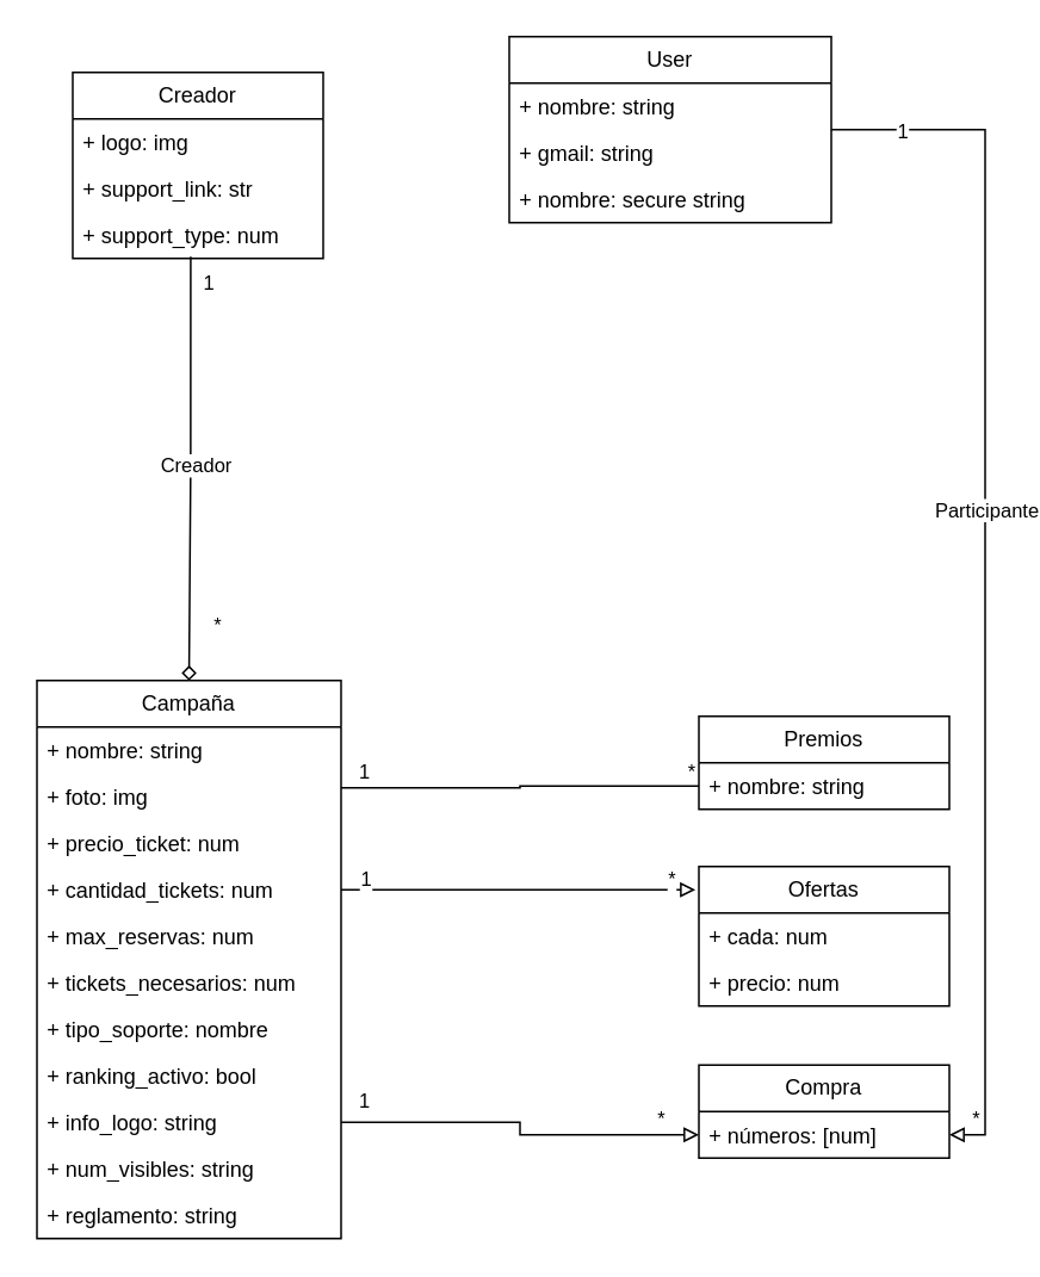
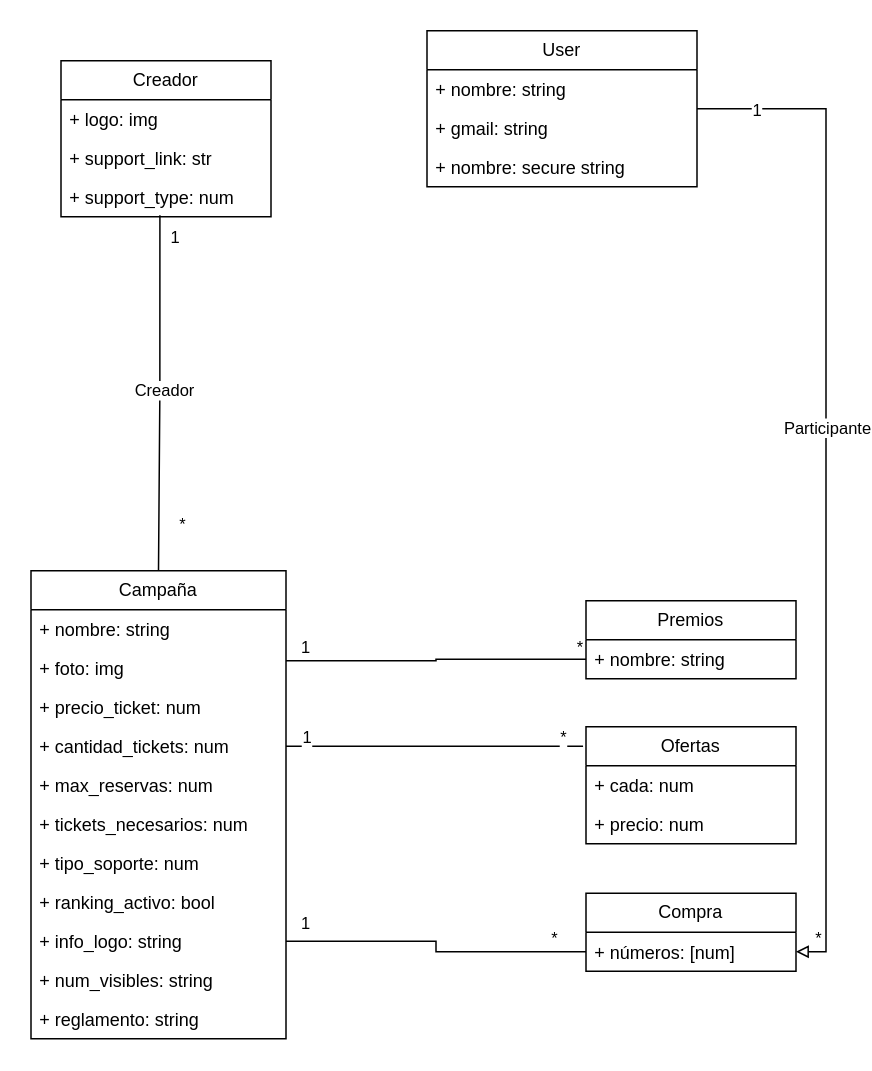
  <mxCell id="0" />
  <mxCell id="1" parent="0" />
- <mxCell id="2" style="edgeStyle=orthogonalEdgeStyle;rounded=0;orthogonalLoop=1;jettySize=auto;html=1;entryX=0.5;entryY=0;entryDx=0;entryDy=0;endArrow=diamond;endFill=0;exitX=0.471;exitY=0.962;exitDx=0;exitDy=0;exitPerimeter=0;" parent="1" source="41" target="10" edge="1"><mxGeometry relative="1" as="geometry" /></mxCell>
+ <mxCell id="2" style="edgeStyle=orthogonalEdgeStyle;rounded=0;orthogonalLoop=1;jettySize=auto;html=1;entryX=0.5;entryY=0;entryDx=0;entryDy=0;endArrow=none;endFill=0;exitX=0.471;exitY=0.962;exitDx=0;exitDy=0;exitPerimeter=0;" parent="1" source="41" target="10" edge="1"><mxGeometry relative="1" as="geometry" /></mxCell>
  <mxCell id="3" value="Creador" style="edgeLabel;html=1;align=center;verticalAlign=middle;resizable=0;points=[];" parent="2" vertex="1" connectable="0"><mxGeometry x="-0.024" y="3" relative="1" as="geometry"><mxPoint as="offset" /></mxGeometry></mxCell>
  <mxCell id="4" value="1" style="edgeLabel;html=1;align=center;verticalAlign=middle;resizable=0;points=[];" parent="2" vertex="1" connectable="0"><mxGeometry x="-0.879" relative="1" as="geometry"><mxPoint x="10" as="offset" /></mxGeometry></mxCell>
  <mxCell id="5" value="*" style="edgeLabel;html=1;align=center;verticalAlign=middle;resizable=0;points=[];" parent="2" vertex="1" connectable="0"><mxGeometry x="0.734" y="1" relative="1" as="geometry"><mxPoint x="14" as="offset" /></mxGeometry></mxCell>
  <mxCell id="6" value="User" style="swimlane;fontStyle=0;childLayout=stackLayout;horizontal=1;startSize=26;fillColor=none;horizontalStack=0;resizeParent=1;resizeParentMax=0;resizeLast=0;collapsible=1;marginBottom=0;whiteSpace=wrap;html=1;" parent="1" vertex="1"><mxGeometry x="284" y="20" width="180" height="104" as="geometry" /></mxCell>
  <mxCell id="7" value="+ nombre: string" style="text;strokeColor=none;fillColor=none;align=left;verticalAlign=top;spacingLeft=4;spacingRight=4;overflow=hidden;rotatable=0;points=[[0,0.5],[1,0.5]];portConstraint=eastwest;whiteSpace=wrap;html=1;" parent="6" vertex="1"><mxGeometry y="26" width="180" height="26" as="geometry" /></mxCell>
  <mxCell id="8" value="+ gmail: string" style="text;strokeColor=none;fillColor=none;align=left;verticalAlign=top;spacingLeft=4;spacingRight=4;overflow=hidden;rotatable=0;points=[[0,0.5],[1,0.5]];portConstraint=eastwest;whiteSpace=wrap;html=1;" parent="6" vertex="1"><mxGeometry y="52" width="180" height="26" as="geometry" /></mxCell>
  <mxCell id="9" value="+ nombre: secure string" style="text;strokeColor=none;fillColor=none;align=left;verticalAlign=top;spacingLeft=4;spacingRight=4;overflow=hidden;rotatable=0;points=[[0,0.5],[1,0.5]];portConstraint=eastwest;whiteSpace=wrap;html=1;" parent="6" vertex="1"><mxGeometry y="78" width="180" height="26" as="geometry" /></mxCell>
  <mxCell id="10" value="Campaña" style="swimlane;fontStyle=0;childLayout=stackLayout;horizontal=1;startSize=26;fillColor=none;horizontalStack=0;resizeParent=1;resizeParentMax=0;resizeLast=0;collapsible=1;marginBottom=0;whiteSpace=wrap;html=1;" parent="1" vertex="1"><mxGeometry x="20" y="380" width="170" height="312" as="geometry" /></mxCell>
  <mxCell id="11" value="+ nombre: string" style="text;strokeColor=none;fillColor=none;align=left;verticalAlign=top;spacingLeft=4;spacingRight=4;overflow=hidden;rotatable=0;points=[[0,0.5],[1,0.5]];portConstraint=eastwest;whiteSpace=wrap;html=1;" parent="10" vertex="1"><mxGeometry y="26" width="170" height="26" as="geometry" /></mxCell>
  <mxCell id="12" value="+ foto: img" style="text;strokeColor=none;fillColor=none;align=left;verticalAlign=top;spacingLeft=4;spacingRight=4;overflow=hidden;rotatable=0;points=[[0,0.5],[1,0.5]];portConstraint=eastwest;whiteSpace=wrap;html=1;" parent="10" vertex="1"><mxGeometry y="52" width="170" height="26" as="geometry" /></mxCell>
  <mxCell id="13" value="+ precio_ticket: num" style="text;strokeColor=none;fillColor=none;align=left;verticalAlign=top;spacingLeft=4;spacingRight=4;overflow=hidden;rotatable=0;points=[[0,0.5],[1,0.5]];portConstraint=eastwest;whiteSpace=wrap;html=1;" parent="10" vertex="1"><mxGeometry y="78" width="170" height="26" as="geometry" /></mxCell>
  <mxCell id="14" value="+ cantidad_tickets: num" style="text;strokeColor=none;fillColor=none;align=left;verticalAlign=top;spacingLeft=4;spacingRight=4;overflow=hidden;rotatable=0;points=[[0,0.5],[1,0.5]];portConstraint=eastwest;whiteSpace=wrap;html=1;" parent="10" vertex="1"><mxGeometry y="104" width="170" height="26" as="geometry" /></mxCell>
  <mxCell id="15" value="+ max_reservas: num" style="text;strokeColor=none;fillColor=none;align=left;verticalAlign=top;spacingLeft=4;spacingRight=4;overflow=hidden;rotatable=0;points=[[0,0.5],[1,0.5]];portConstraint=eastwest;whiteSpace=wrap;html=1;" parent="10" vertex="1"><mxGeometry y="130" width="170" height="26" as="geometry" /></mxCell>
  <mxCell id="16" value="+ tickets_necesarios: num" style="text;strokeColor=none;fillColor=none;align=left;verticalAlign=top;spacingLeft=4;spacingRight=4;overflow=hidden;rotatable=0;points=[[0,0.5],[1,0.5]];portConstraint=eastwest;whiteSpace=wrap;html=1;" parent="10" vertex="1"><mxGeometry y="156" width="170" height="26" as="geometry" /></mxCell>
- <mxCell id="17" value="+ tipo_soporte: nombre" style="text;strokeColor=none;fillColor=none;align=left;verticalAlign=top;spacingLeft=4;spacingRight=4;overflow=hidden;rotatable=0;points=[[0,0.5],[1,0.5]];portConstraint=eastwest;whiteSpace=wrap;html=1;" parent="10" vertex="1"><mxGeometry y="182" width="170" height="26" as="geometry" /></mxCell>
+ <mxCell id="17" value="+ tipo_soporte: num" style="text;strokeColor=none;fillColor=none;align=left;verticalAlign=top;spacingLeft=4;spacingRight=4;overflow=hidden;rotatable=0;points=[[0,0.5],[1,0.5]];portConstraint=eastwest;whiteSpace=wrap;html=1;" parent="10" vertex="1"><mxGeometry y="182" width="170" height="26" as="geometry" /></mxCell>
  <mxCell id="18" value="+ ranking_activo: bool" style="text;strokeColor=none;fillColor=none;align=left;verticalAlign=top;spacingLeft=4;spacingRight=4;overflow=hidden;rotatable=0;points=[[0,0.5],[1,0.5]];portConstraint=eastwest;whiteSpace=wrap;html=1;" parent="10" vertex="1"><mxGeometry y="208" width="170" height="26" as="geometry" /></mxCell>
  <mxCell id="19" value="+ info_logo: string" style="text;strokeColor=none;fillColor=none;align=left;verticalAlign=top;spacingLeft=4;spacingRight=4;overflow=hidden;rotatable=0;points=[[0,0.5],[1,0.5]];portConstraint=eastwest;whiteSpace=wrap;html=1;" parent="10" vertex="1"><mxGeometry y="234" width="170" height="26" as="geometry" /></mxCell>
  <mxCell id="20" value="+ num_visibles: string" style="text;strokeColor=none;fillColor=none;align=left;verticalAlign=top;spacingLeft=4;spacingRight=4;overflow=hidden;rotatable=0;points=[[0,0.5],[1,0.5]];portConstraint=eastwest;whiteSpace=wrap;html=1;" parent="10" vertex="1"><mxGeometry y="260" width="170" height="26" as="geometry" /></mxCell>
  <mxCell id="21" value="+ reglamento: string" style="text;strokeColor=none;fillColor=none;align=left;verticalAlign=top;spacingLeft=4;spacingRight=4;overflow=hidden;rotatable=0;points=[[0,0.5],[1,0.5]];portConstraint=eastwest;whiteSpace=wrap;html=1;" parent="10" vertex="1"><mxGeometry y="286" width="170" height="26" as="geometry" /></mxCell>
  <mxCell id="22" value="Premios" style="swimlane;fontStyle=0;childLayout=stackLayout;horizontal=1;startSize=26;fillColor=none;horizontalStack=0;resizeParent=1;resizeParentMax=0;resizeLast=0;collapsible=1;marginBottom=0;whiteSpace=wrap;html=1;" parent="1" vertex="1"><mxGeometry x="390" y="400" width="140" height="52" as="geometry" /></mxCell>
  <mxCell id="23" value="+ nombre: string" style="text;strokeColor=none;fillColor=none;align=left;verticalAlign=top;spacingLeft=4;spacingRight=4;overflow=hidden;rotatable=0;points=[[0,0.5],[1,0.5]];portConstraint=eastwest;whiteSpace=wrap;html=1;" parent="22" vertex="1"><mxGeometry y="26" width="140" height="26" as="geometry" /></mxCell>
  <mxCell id="24" style="edgeStyle=orthogonalEdgeStyle;rounded=0;orthogonalLoop=1;jettySize=auto;html=1;endArrow=none;endFill=0;" parent="1" source="12" edge="1"><mxGeometry relative="1" as="geometry"><mxPoint x="390" y="439" as="targetPoint" /><Array as="points"><mxPoint x="290" y="440" /><mxPoint x="290" y="439" /></Array></mxGeometry></mxCell>
  <mxCell id="25" value="1" style="edgeLabel;html=1;align=center;verticalAlign=middle;resizable=0;points=[];" parent="24" vertex="1" connectable="0"><mxGeometry x="-0.881" y="-1" relative="1" as="geometry"><mxPoint y="-11" as="offset" /></mxGeometry></mxCell>
  <mxCell id="26" value="*" style="edgeLabel;html=1;align=center;verticalAlign=middle;resizable=0;points=[];" parent="24" vertex="1" connectable="0"><mxGeometry x="0.95" y="1" relative="1" as="geometry"><mxPoint y="-8" as="offset" /></mxGeometry></mxCell>
  <mxCell id="27" value="Ofertas" style="swimlane;fontStyle=0;childLayout=stackLayout;horizontal=1;startSize=26;fillColor=none;horizontalStack=0;resizeParent=1;resizeParentMax=0;resizeLast=0;collapsible=1;marginBottom=0;whiteSpace=wrap;html=1;" parent="1" vertex="1"><mxGeometry x="390" y="484" width="140" height="78" as="geometry" /></mxCell>
  <mxCell id="28" value="+ cada: num" style="text;strokeColor=none;fillColor=none;align=left;verticalAlign=top;spacingLeft=4;spacingRight=4;overflow=hidden;rotatable=0;points=[[0,0.5],[1,0.5]];portConstraint=eastwest;whiteSpace=wrap;html=1;" parent="27" vertex="1"><mxGeometry y="26" width="140" height="26" as="geometry" /></mxCell>
  <mxCell id="29" value="+ precio: num" style="text;strokeColor=none;fillColor=none;align=left;verticalAlign=top;spacingLeft=4;spacingRight=4;overflow=hidden;rotatable=0;points=[[0,0.5],[1,0.5]];portConstraint=eastwest;whiteSpace=wrap;html=1;" parent="27" vertex="1"><mxGeometry y="52" width="140" height="26" as="geometry" /></mxCell>
- <mxCell id="30" style="edgeStyle=orthogonalEdgeStyle;rounded=0;orthogonalLoop=1;jettySize=auto;html=1;entryX=-0.014;entryY=0.167;entryDx=0;entryDy=0;entryPerimeter=0;endArrow=block;endFill=0;" parent="1" source="14" target="27" edge="1"><mxGeometry relative="1" as="geometry" /></mxCell>
+ <mxCell id="30" style="edgeStyle=orthogonalEdgeStyle;rounded=0;orthogonalLoop=1;jettySize=auto;html=1;entryX=-0.014;entryY=0.167;entryDx=0;entryDy=0;entryPerimeter=0;endArrow=none;endFill=0;" parent="1" source="14" target="27" edge="1"><mxGeometry relative="1" as="geometry" /></mxCell>
  <mxCell id="31" value="1" style="edgeLabel;html=1;align=center;verticalAlign=middle;resizable=0;points=[];" parent="30" vertex="1" connectable="0"><mxGeometry x="-0.869" y="2" relative="1" as="geometry"><mxPoint y="-5" as="offset" /></mxGeometry></mxCell>
  <mxCell id="32" value="*" style="edgeLabel;html=1;align=center;verticalAlign=middle;resizable=0;points=[];" parent="30" vertex="1" connectable="0"><mxGeometry x="0.878" y="-2" relative="1" as="geometry"><mxPoint x="-2" y="-9" as="offset" /></mxGeometry></mxCell>
  <mxCell id="33" value="Compra" style="swimlane;fontStyle=0;childLayout=stackLayout;horizontal=1;startSize=26;fillColor=none;horizontalStack=0;resizeParent=1;resizeParentMax=0;resizeLast=0;collapsible=1;marginBottom=0;whiteSpace=wrap;html=1;" parent="1" vertex="1"><mxGeometry x="390" y="595" width="140" height="52" as="geometry" /></mxCell>
  <mxCell id="34" value="+ números: [num]" style="text;strokeColor=none;fillColor=none;align=left;verticalAlign=top;spacingLeft=4;spacingRight=4;overflow=hidden;rotatable=0;points=[[0,0.5],[1,0.5]];portConstraint=eastwest;whiteSpace=wrap;html=1;" parent="33" vertex="1"><mxGeometry y="26" width="140" height="26" as="geometry" /></mxCell>
- <mxCell id="35" style="edgeStyle=orthogonalEdgeStyle;rounded=0;orthogonalLoop=1;jettySize=auto;html=1;entryX=0;entryY=0.5;entryDx=0;entryDy=0;endArrow=block;endFill=0;" parent="1" source="19" target="34" edge="1"><mxGeometry relative="1" as="geometry" /></mxCell>
+ <mxCell id="35" style="edgeStyle=orthogonalEdgeStyle;rounded=0;orthogonalLoop=1;jettySize=auto;html=1;entryX=0;entryY=0.5;entryDx=0;entryDy=0;endArrow=none;endFill=0;" parent="1" source="19" target="34" edge="1"><mxGeometry relative="1" as="geometry" /></mxCell>
  <mxCell id="36" value="1" style="edgeLabel;html=1;align=center;verticalAlign=middle;resizable=0;points=[];" parent="35" vertex="1" connectable="0"><mxGeometry x="-0.892" y="3" relative="1" as="geometry"><mxPoint x="1" y="-10" as="offset" /></mxGeometry></mxCell>
  <mxCell id="37" value="*" style="edgeLabel;html=1;align=center;verticalAlign=middle;resizable=0;points=[];" parent="35" vertex="1" connectable="0"><mxGeometry x="0.784" relative="1" as="geometry"><mxPoint y="-10" as="offset" /></mxGeometry></mxCell>
  <mxCell id="38" value="Creador" style="swimlane;fontStyle=0;childLayout=stackLayout;horizontal=1;startSize=26;fillColor=none;horizontalStack=0;resizeParent=1;resizeParentMax=0;resizeLast=0;collapsible=1;marginBottom=0;whiteSpace=wrap;html=1;" parent="1" vertex="1"><mxGeometry x="40" y="40" width="140" height="104" as="geometry" /></mxCell>
  <mxCell id="39" value="+ logo: img" style="text;strokeColor=none;fillColor=none;align=left;verticalAlign=top;spacingLeft=4;spacingRight=4;overflow=hidden;rotatable=0;points=[[0,0.5],[1,0.5]];portConstraint=eastwest;whiteSpace=wrap;html=1;" parent="38" vertex="1"><mxGeometry y="26" width="140" height="26" as="geometry" /></mxCell>
  <mxCell id="40" value="+ support_link: str" style="text;strokeColor=none;fillColor=none;align=left;verticalAlign=top;spacingLeft=4;spacingRight=4;overflow=hidden;rotatable=0;points=[[0,0.5],[1,0.5]];portConstraint=eastwest;whiteSpace=wrap;html=1;" parent="38" vertex="1"><mxGeometry y="52" width="140" height="26" as="geometry" /></mxCell>
  <mxCell id="41" value="+ support_type: num" style="text;strokeColor=none;fillColor=none;align=left;verticalAlign=top;spacingLeft=4;spacingRight=4;overflow=hidden;rotatable=0;points=[[0,0.5],[1,0.5]];portConstraint=eastwest;whiteSpace=wrap;html=1;" parent="38" vertex="1"><mxGeometry y="78" width="140" height="26" as="geometry" /></mxCell>
  <mxCell id="42" style="edgeStyle=orthogonalEdgeStyle;rounded=0;orthogonalLoop=1;jettySize=auto;html=1;entryX=1;entryY=0.5;entryDx=0;entryDy=0;endArrow=block;endFill=0;" parent="1" source="6" target="34" edge="1"><mxGeometry relative="1" as="geometry"><Array as="points"><mxPoint x="550" y="72" /><mxPoint x="550" y="634" /></Array></mxGeometry></mxCell>
  <mxCell id="43" value="1" style="edgeLabel;html=1;align=center;verticalAlign=middle;resizable=0;points=[];" parent="42" vertex="1" connectable="0"><mxGeometry x="-0.919" y="-2" relative="1" as="geometry"><mxPoint x="12" y="-2" as="offset" /></mxGeometry></mxCell>
  <mxCell id="44" value="*" style="edgeLabel;html=1;align=center;verticalAlign=middle;resizable=0;points=[];" parent="42" vertex="1" connectable="0"><mxGeometry x="0.958" relative="1" as="geometry"><mxPoint y="-10" as="offset" /></mxGeometry></mxCell>
  <mxCell id="45" value="Participante" style="edgeLabel;html=1;align=center;verticalAlign=middle;resizable=0;points=[];" vertex="1" connectable="0" parent="42"><mxGeometry x="-0.108" relative="1" as="geometry"><mxPoint as="offset" /></mxGeometry></mxCell>
